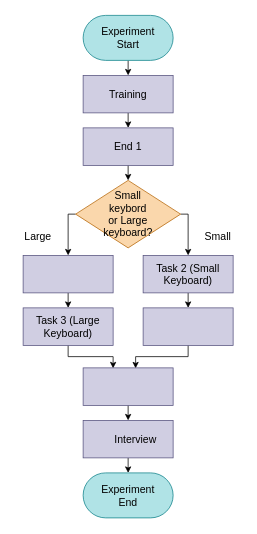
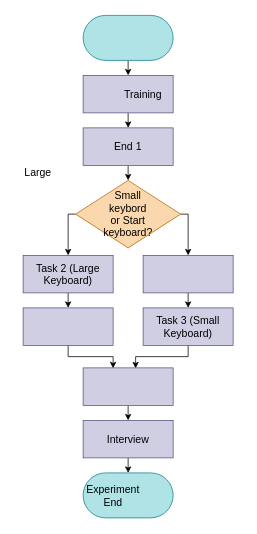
  <mxCell id="0" />
  <mxCell id="1" parent="0" />
  <mxCell id="2" style="edgeStyle=orthogonalEdgeStyle;rounded=0;html=1;exitX=0.5;exitY=1;exitDx=0;exitDy=0;entryX=0.5;entryY=0;entryDx=0;entryDy=0;strokeColor=#000000;fontSize=14;fontColor=#000000;" parent="1" source="3" target="6" edge="1"><mxGeometry relative="1" as="geometry" /></mxCell>
  <mxCell id="3" value="" style="rounded=0;whiteSpace=wrap;html=1;fontSize=14;fillColor=#d0cee2;strokeColor=#56517e;" parent="1" vertex="1"><mxGeometry x="110" y="100" width="120" height="50" as="geometry" /></mxCell>
- <mxCell id="4" value="Training" style="text;html=1;strokeColor=none;fillColor=none;align=center;verticalAlign=middle;whiteSpace=wrap;rounded=0;fontSize=14;fontColor=#000000;" parent="1" vertex="1"><mxGeometry x="140" y="107.5" width="60" height="35" as="geometry" /></mxCell>
+ <mxCell id="4" value="Training" style="text;html=1;strokeColor=none;fillColor=none;align=center;verticalAlign=middle;whiteSpace=wrap;rounded=0;fontSize=14;fontColor=#000000;" parent="1" vertex="1"><mxGeometry x="160" y="107.5" width="60" height="35" as="geometry" /></mxCell>
  <mxCell id="5" style="edgeStyle=none;html=1;exitX=0.5;exitY=1;exitDx=0;exitDy=0;entryX=0.5;entryY=0;entryDx=0;entryDy=0;strokeColor=#000000;fontSize=14;fontColor=#000000;" parent="1" source="6" target="10" edge="1"><mxGeometry relative="1" as="geometry" /></mxCell>
  <mxCell id="6" value="" style="rounded=0;whiteSpace=wrap;html=1;fontSize=14;fillColor=#d0cee2;strokeColor=#56517e;" parent="1" vertex="1"><mxGeometry x="110" y="170" width="120" height="50" as="geometry" /></mxCell>
  <mxCell id="7" value="End 1" style="text;html=1;strokeColor=none;fillColor=none;align=center;verticalAlign=middle;whiteSpace=wrap;rounded=0;fontSize=14;fontColor=#000000;" parent="1" vertex="1"><mxGeometry x="140" y="177.5" width="60" height="35" as="geometry" /></mxCell>
  <mxCell id="8" style="edgeStyle=orthogonalEdgeStyle;html=1;exitX=0;exitY=0.5;exitDx=0;exitDy=0;entryX=0.5;entryY=0;entryDx=0;entryDy=0;strokeColor=#000000;fontSize=14;fontColor=#000000;rounded=0;" parent="1" source="10" target="16" edge="1"><mxGeometry relative="1" as="geometry"><Array as="points"><mxPoint x="90" y="285" /></Array></mxGeometry></mxCell>
  <mxCell id="9" style="edgeStyle=orthogonalEdgeStyle;rounded=0;html=1;exitX=1;exitY=0.5;exitDx=0;exitDy=0;strokeColor=#000000;fontSize=14;fontColor=#000000;entryX=0.5;entryY=0;entryDx=0;entryDy=0;" parent="1" source="10" target="13" edge="1"><mxGeometry relative="1" as="geometry"><mxPoint x="270" y="340" as="targetPoint" /><Array as="points"><mxPoint x="250" y="285" /></Array></mxGeometry></mxCell>
  <mxCell id="10" value="" style="rhombus;whiteSpace=wrap;html=1;fontSize=14;fillColor=#fad7ac;strokeColor=#b46504;" parent="1" vertex="1"><mxGeometry x="100" y="240" width="140" height="90" as="geometry" /></mxCell>
- <mxCell id="11" value="Small keybord or Large keyboard?" style="text;html=1;strokeColor=none;fillColor=none;align=center;verticalAlign=middle;whiteSpace=wrap;rounded=0;fontSize=14;fontColor=#000000;" parent="1" vertex="1"><mxGeometry x="140" y="270" width="60" height="30" as="geometry" /></mxCell>
+ <mxCell id="11" value="Small keybord or Start keyboard?" style="text;html=1;strokeColor=none;fillColor=none;align=center;verticalAlign=middle;whiteSpace=wrap;rounded=0;fontSize=14;fontColor=#000000;" parent="1" vertex="1"><mxGeometry x="140" y="270" width="60" height="30" as="geometry" /></mxCell>
  <mxCell id="12" style="edgeStyle=orthogonalEdgeStyle;rounded=0;html=1;exitX=0.5;exitY=1;exitDx=0;exitDy=0;entryX=0.5;entryY=0;entryDx=0;entryDy=0;strokeColor=#000000;fontSize=14;fontColor=#000000;" parent="1" source="13" target="21" edge="1"><mxGeometry relative="1" as="geometry" /></mxCell>
  <mxCell id="13" value="" style="rounded=0;whiteSpace=wrap;html=1;fontSize=14;fillColor=#d0cee2;strokeColor=#56517e;" parent="1" vertex="1"><mxGeometry x="190" y="340" width="120" height="50" as="geometry" /></mxCell>
- <mxCell id="14" value="Task 2 (Small Keyboard)" style="text;html=1;strokeColor=none;fillColor=none;align=center;verticalAlign=middle;whiteSpace=wrap;rounded=0;fontSize=14;fontColor=#000000;" parent="1" vertex="1"><mxGeometry x="190" y="350" width="120" height="30" as="geometry" /></mxCell>
  <mxCell id="15" style="edgeStyle=orthogonalEdgeStyle;rounded=0;html=1;exitX=0.5;exitY=1;exitDx=0;exitDy=0;entryX=0.5;entryY=0;entryDx=0;entryDy=0;strokeColor=#000000;fontSize=14;fontColor=#000000;" parent="1" source="16" target="24" edge="1"><mxGeometry relative="1" as="geometry" /></mxCell>
  <mxCell id="16" value="" style="rounded=0;whiteSpace=wrap;html=1;fontSize=14;fillColor=#d0cee2;strokeColor=#56517e;" parent="1" vertex="1"><mxGeometry x="30" y="340" width="120" height="50" as="geometry" /></mxCell>
- <mxCell id="18" value="Small" style="text;html=1;strokeColor=none;fillColor=none;align=center;verticalAlign=middle;whiteSpace=wrap;rounded=0;fontSize=14;fontColor=#000000;" parent="1" vertex="1"><mxGeometry x="260" y="300" width="60" height="30" as="geometry" /></mxCell>
- <mxCell id="19" value="Large" style="text;html=1;strokeColor=none;fillColor=none;align=center;verticalAlign=middle;whiteSpace=wrap;rounded=0;fontSize=14;fontColor=#000000;" parent="1" vertex="1"><mxGeometry x="20" y="300" width="60" height="30" as="geometry" /></mxCell>
+ <mxCell id="17" value="Task 2 (Large Keyboard)" style="text;html=1;strokeColor=none;fillColor=none;align=center;verticalAlign=middle;whiteSpace=wrap;rounded=0;fontSize=14;fontColor=#000000;" parent="1" vertex="1"><mxGeometry x="30" y="350" width="120" height="30" as="geometry" /></mxCell>
+ <mxCell id="19" value="Large" style="text;html=1;strokeColor=none;fillColor=none;align=center;verticalAlign=middle;whiteSpace=wrap;rounded=0;fontSize=14;fontColor=#000000;" parent="1" vertex="1"><mxGeometry x="20" y="215" width="60" height="30" as="geometry" /></mxCell>
  <mxCell id="20" style="edgeStyle=orthogonalEdgeStyle;rounded=0;html=1;entryX=0.583;entryY=0.012;entryDx=0;entryDy=0;entryPerimeter=0;strokeColor=#000000;fontSize=14;fontColor=#000000;" parent="1" source="21" target="27" edge="1"><mxGeometry relative="1" as="geometry" /></mxCell>
  <mxCell id="21" value="" style="rounded=0;whiteSpace=wrap;html=1;fontSize=14;fillColor=#d0cee2;strokeColor=#56517e;" parent="1" vertex="1"><mxGeometry x="190" y="410" width="120" height="50" as="geometry" /></mxCell>
+ <mxCell id="22" value="Task 3 (Small Keyboard)" style="text;html=1;strokeColor=none;fillColor=none;align=center;verticalAlign=middle;whiteSpace=wrap;rounded=0;fontSize=14;fontColor=#000000;" parent="1" vertex="1"><mxGeometry x="190" y="420" width="120" height="30" as="geometry" /></mxCell>
  <mxCell id="23" style="edgeStyle=orthogonalEdgeStyle;rounded=0;html=1;exitX=0.5;exitY=1;exitDx=0;exitDy=0;entryX=0.333;entryY=0.012;entryDx=0;entryDy=0;entryPerimeter=0;strokeColor=#000000;fontSize=14;fontColor=#000000;" parent="1" source="24" target="27" edge="1"><mxGeometry relative="1" as="geometry" /></mxCell>
  <mxCell id="24" value="" style="rounded=0;whiteSpace=wrap;html=1;fontSize=14;fillColor=#d0cee2;strokeColor=#56517e;" parent="1" vertex="1"><mxGeometry x="30" y="410" width="120" height="50" as="geometry" /></mxCell>
- <mxCell id="25" value="Task 3 (Large Keyboard)" style="text;html=1;strokeColor=none;fillColor=none;align=center;verticalAlign=middle;whiteSpace=wrap;rounded=0;fontSize=14;fontColor=#000000;" parent="1" vertex="1"><mxGeometry x="30" y="420" width="120" height="30" as="geometry" /></mxCell>
  <mxCell id="26" style="edgeStyle=orthogonalEdgeStyle;rounded=0;html=1;exitX=0.5;exitY=1;exitDx=0;exitDy=0;entryX=0.5;entryY=0;entryDx=0;entryDy=0;strokeColor=#000000;fontSize=14;fontColor=#000000;" parent="1" source="27" target="29" edge="1"><mxGeometry relative="1" as="geometry" /></mxCell>
  <mxCell id="27" value="" style="rounded=0;whiteSpace=wrap;html=1;fontSize=14;fillColor=#d0cee2;strokeColor=#56517e;" parent="1" vertex="1"><mxGeometry x="110" y="490" width="120" height="50" as="geometry" /></mxCell>
  <mxCell id="28" style="edgeStyle=orthogonalEdgeStyle;rounded=0;html=1;entryX=0.5;entryY=0;entryDx=0;entryDy=0;strokeColor=#000000;fontSize=14;fontColor=#000000;" parent="1" source="29" target="31" edge="1"><mxGeometry relative="1" as="geometry" /></mxCell>
  <mxCell id="29" value="" style="rounded=0;whiteSpace=wrap;html=1;fontSize=14;fillColor=#d0cee2;strokeColor=#56517e;" parent="1" vertex="1"><mxGeometry x="110" y="560" width="120" height="50" as="geometry" /></mxCell>
- <mxCell id="30" value="Interview" style="text;html=1;strokeColor=none;fillColor=none;align=center;verticalAlign=middle;whiteSpace=wrap;rounded=0;fontSize=14;fontColor=#000000;" parent="1" vertex="1"><mxGeometry x="150" y="570" width="60" height="30" as="geometry" /></mxCell>
+ <mxCell id="30" value="Interview" style="text;html=1;strokeColor=none;fillColor=none;align=center;verticalAlign=middle;whiteSpace=wrap;rounded=0;fontSize=14;fontColor=#000000;" parent="1" vertex="1"><mxGeometry x="140" y="570" width="60" height="30" as="geometry" /></mxCell>
  <mxCell id="31" value="" style="rounded=1;whiteSpace=wrap;html=1;fontSize=14;fillColor=#b0e3e6;strokeColor=#0e8088;arcSize=50;" parent="1" vertex="1"><mxGeometry x="110" y="630" width="120" height="60" as="geometry" /></mxCell>
- <mxCell id="32" value="Experiment End" style="text;html=1;strokeColor=none;fillColor=none;align=center;verticalAlign=middle;whiteSpace=wrap;rounded=0;fontSize=14;fontColor=#000000;" parent="1" vertex="1"><mxGeometry x="140" y="645" width="60" height="30" as="geometry" /></mxCell>
+ <mxCell id="32" value="Experiment End" style="text;html=1;strokeColor=none;fillColor=none;align=center;verticalAlign=middle;whiteSpace=wrap;rounded=0;fontSize=14;fontColor=#000000;" parent="1" vertex="1"><mxGeometry x="120" y="645" width="60" height="30" as="geometry" /></mxCell>
  <mxCell id="33" style="edgeStyle=orthogonalEdgeStyle;rounded=0;html=1;exitX=0.5;exitY=1;exitDx=0;exitDy=0;entryX=0.5;entryY=0;entryDx=0;entryDy=0;strokeColor=#000000;fontSize=14;fontColor=#000000;" parent="1" source="34" target="3" edge="1"><mxGeometry relative="1" as="geometry" /></mxCell>
  <mxCell id="34" value="" style="rounded=1;whiteSpace=wrap;html=1;fontSize=14;fillColor=#b0e3e6;strokeColor=#0e8088;arcSize=50;" parent="1" vertex="1"><mxGeometry x="110" y="20" width="120" height="60" as="geometry" /></mxCell>
- <mxCell id="35" value="Experiment Start" style="text;html=1;strokeColor=none;fillColor=none;align=center;verticalAlign=middle;whiteSpace=wrap;rounded=0;fontSize=14;fontColor=#000000;" parent="1" vertex="1"><mxGeometry x="140" y="35" width="60" height="30" as="geometry" /></mxCell>
